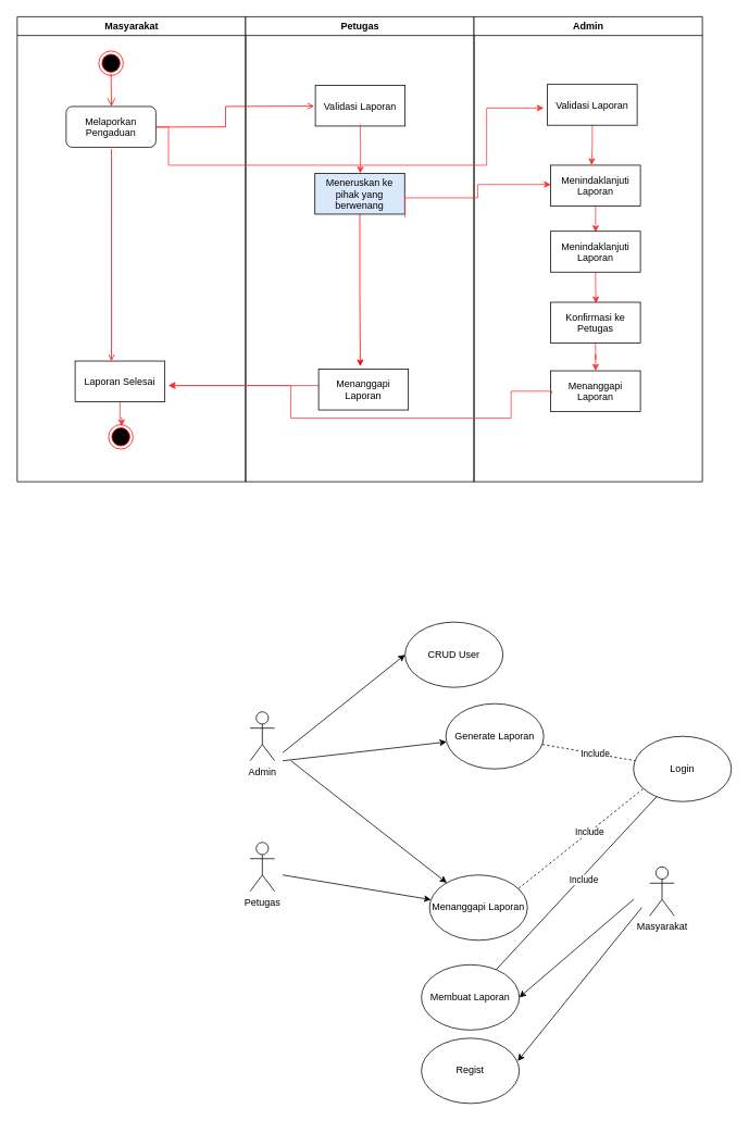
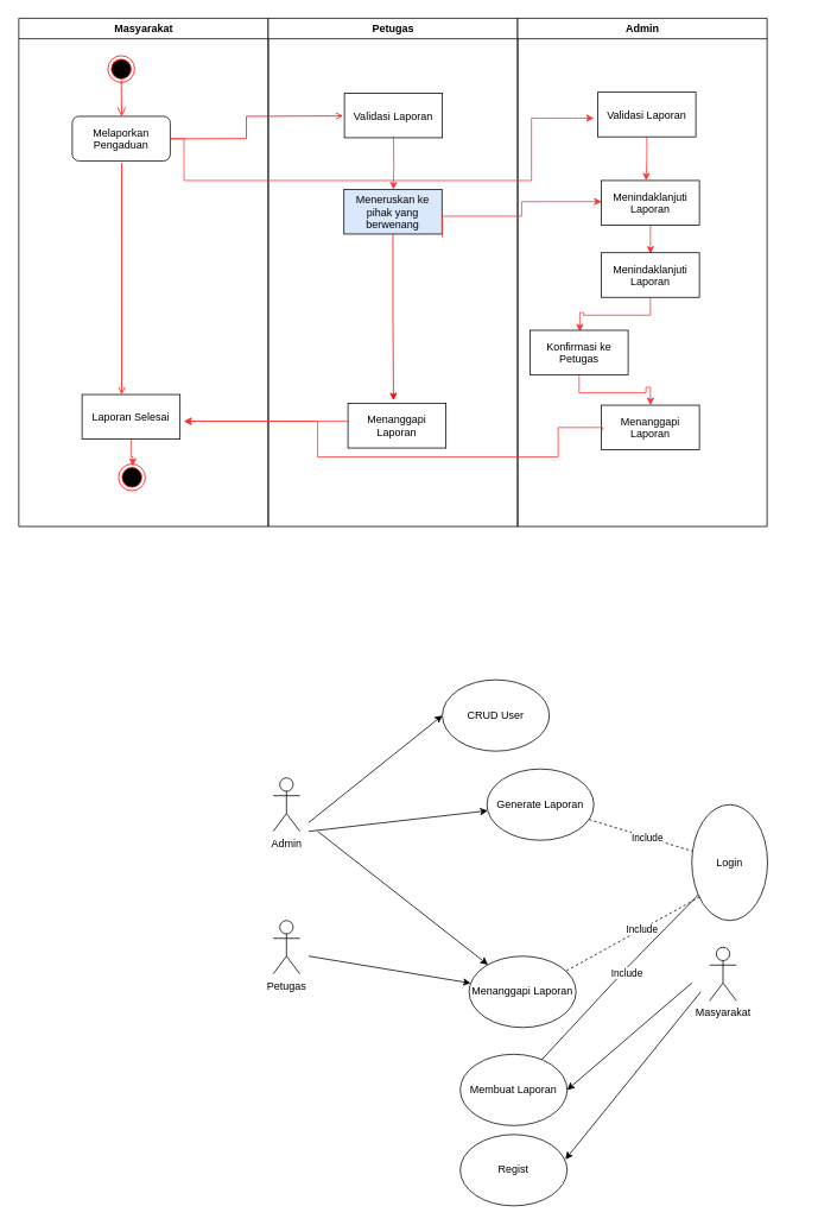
  <mxCell id="0" />
  <mxCell id="1" parent="0" />
  <mxCell id="2" value="Masyarakat" style="swimlane;whiteSpace=wrap" parent="1" vertex="1"><mxGeometry x="20.5" y="20" width="280" height="570" as="geometry" /></mxCell>
  <mxCell id="3" value="" style="edgeStyle=elbowEdgeStyle;elbow=horizontal;verticalAlign=bottom;endArrow=open;endSize=8;strokeColor=#FF0000;endFill=1;rounded=0" parent="2" target="4" edge="1"><mxGeometry x="100" y="40" as="geometry"><mxPoint x="115" y="110" as="targetPoint" /><mxPoint x="115" y="70" as="sourcePoint" /></mxGeometry></mxCell>
  <mxCell id="4" value="Melaporkan&#10;Pengaduan" style="rounded=1;" parent="2" vertex="1"><mxGeometry x="60" y="110" width="110" height="50" as="geometry" /></mxCell>
  <mxCell id="5" value="" style="endArrow=open;strokeColor=#FF0000;endFill=1;rounded=0;entryX=0.405;entryY=0;entryDx=0;entryDy=0;entryPerimeter=0;" parent="2" target="8" edge="1"><mxGeometry relative="1" as="geometry"><mxPoint x="115.5" y="162" as="sourcePoint" /><mxPoint x="115.5" y="232" as="targetPoint" /></mxGeometry></mxCell>
  <mxCell id="6" value="" style="ellipse;shape=endState;fillColor=#000000;strokeColor=#ff0000" parent="2" vertex="1"><mxGeometry x="100" y="42" width="30" height="30" as="geometry" /></mxCell>
  <mxCell id="7" style="edgeStyle=orthogonalEdgeStyle;rounded=0;orthogonalLoop=1;jettySize=auto;html=1;entryX=0.533;entryY=0.067;entryDx=0;entryDy=0;entryPerimeter=0;strokeColor=#FF3333;" edge="1" parent="2" source="8" target="9"><mxGeometry relative="1" as="geometry" /></mxCell>
  <mxCell id="8" value="Laporan Selesai" style="" vertex="1" parent="2"><mxGeometry x="71" y="422" width="110" height="50" as="geometry" /></mxCell>
  <mxCell id="9" value="" style="ellipse;shape=endState;fillColor=#000000;strokeColor=#ff0000" vertex="1" parent="2"><mxGeometry x="112" y="500" width="30" height="30" as="geometry" /></mxCell>
  <mxCell id="10" value="Petugas" style="swimlane;whiteSpace=wrap" parent="1" vertex="1"><mxGeometry x="300.5" y="20" width="280" height="570" as="geometry" /></mxCell>
  <mxCell id="11" style="edgeStyle=orthogonalEdgeStyle;rounded=0;orthogonalLoop=1;jettySize=auto;html=1;strokeColor=#FF0000;entryX=0.465;entryY=-0.069;entryDx=0;entryDy=0;entryPerimeter=0;" edge="1" parent="10" source="12" target="14"><mxGeometry relative="1" as="geometry"><mxPoint x="140" y="422" as="targetPoint" /></mxGeometry></mxCell>
  <mxCell id="12" value="Meneruskan ke&#10;pihak yang&#10;berwenang" style="fillColor=#dae8fc;" parent="10" vertex="1"><mxGeometry x="85" y="192" width="110" height="50" as="geometry" /></mxCell>
  <mxCell id="13" style="edgeStyle=orthogonalEdgeStyle;rounded=0;orthogonalLoop=1;jettySize=auto;html=1;strokeColor=#FF3333;" edge="1" parent="10"><mxGeometry relative="1" as="geometry"><mxPoint x="-94.5" y="452" as="targetPoint" /><mxPoint x="144.5" y="452" as="sourcePoint" /><Array as="points"><mxPoint x="-2" y="452" /></Array></mxGeometry></mxCell>
  <mxCell id="14" value="Menanggapi&#10;Laporan" style="" vertex="1" parent="10"><mxGeometry x="89.5" y="432" width="110" height="50" as="geometry" /></mxCell>
  <mxCell id="15" value="Admin" style="swimlane;whiteSpace=wrap;startSize=23;" parent="1" vertex="1"><mxGeometry x="580.5" y="20" width="280" height="570" as="geometry" /></mxCell>
  <mxCell id="16" style="edgeStyle=orthogonalEdgeStyle;rounded=0;orthogonalLoop=1;jettySize=auto;html=1;entryX=0.456;entryY=-0.001;entryDx=0;entryDy=0;entryPerimeter=0;strokeColor=#FF3333;" edge="1" parent="15" source="17" target="20"><mxGeometry relative="1" as="geometry" /></mxCell>
  <mxCell id="17" value="Validasi Laporan" style="" parent="15" vertex="1"><mxGeometry x="90" y="83" width="110" height="50" as="geometry" /></mxCell>
  <mxCell id="18" value="Validasi Laporan" style="" parent="15" vertex="1"><mxGeometry x="-194.5" y="84" width="110" height="50" as="geometry" /></mxCell>
  <mxCell id="19" style="edgeStyle=orthogonalEdgeStyle;rounded=0;orthogonalLoop=1;jettySize=auto;html=1;entryX=0.501;entryY=0.023;entryDx=0;entryDy=0;entryPerimeter=0;strokeColor=#FF3333;" edge="1" parent="15" source="20" target="22"><mxGeometry relative="1" as="geometry" /></mxCell>
  <mxCell id="20" value="Menindaklanjuti&#10;Laporan" style="" vertex="1" parent="15"><mxGeometry x="94" y="182" width="110" height="50" as="geometry" /></mxCell>
  <mxCell id="21" style="edgeStyle=orthogonalEdgeStyle;rounded=0;orthogonalLoop=1;jettySize=auto;html=1;entryX=0.506;entryY=0.029;entryDx=0;entryDy=0;entryPerimeter=0;strokeColor=#FF3333;" edge="1" parent="15" source="22" target="24"><mxGeometry relative="1" as="geometry" /></mxCell>
  <mxCell id="22" value="Menindaklanjuti&#10;Laporan" style="" vertex="1" parent="15"><mxGeometry x="94" y="263" width="110" height="50" as="geometry" /></mxCell>
  <mxCell id="23" style="edgeStyle=orthogonalEdgeStyle;rounded=0;orthogonalLoop=1;jettySize=auto;html=1;entryX=0.5;entryY=0;entryDx=0;entryDy=0;entryPerimeter=0;strokeColor=#FF3333;" edge="1" parent="15" source="24" target="25"><mxGeometry relative="1" as="geometry" /></mxCell>
- <mxCell id="24" value="Konfirmasi ke&#10;Petugas" style="" vertex="1" parent="15"><mxGeometry x="94" y="350" width="110" height="50" as="geometry" /></mxCell>
+ <mxCell id="24" value="Konfirmasi ke&#10;Petugas" style="" vertex="1" parent="15"><mxGeometry x="14" y="350" width="110" height="50" as="geometry" /></mxCell>
  <mxCell id="25" value="Menanggapi&#10;Laporan" style="" vertex="1" parent="15"><mxGeometry x="94" y="434" width="110" height="50" as="geometry" /></mxCell>
  <mxCell id="26" value="" style="endArrow=open;strokeColor=#FF0000;endFill=1;rounded=0;exitX=0.993;exitY=0.506;exitDx=0;exitDy=0;exitPerimeter=0;entryX=-0.014;entryY=0.511;entryDx=0;entryDy=0;entryPerimeter=0;" edge="1" parent="1" source="4" target="18"><mxGeometry relative="1" as="geometry"><mxPoint x="190.39" y="153.25" as="sourcePoint" /><mxPoint x="375.5" y="156" as="targetPoint" /><Array as="points"><mxPoint x="276" y="155" /><mxPoint x="276" y="130" /></Array></mxGeometry></mxCell>
  <mxCell id="27" value="" style="endArrow=classic;html=1;rounded=0;fillColor=#f9f7ed;strokeColor=#FF3333;exitX=1.001;exitY=0.505;exitDx=0;exitDy=0;exitPerimeter=0;" edge="1" parent="1" source="4"><mxGeometry width="50" height="50" relative="1" as="geometry"><mxPoint x="196" y="162" as="sourcePoint" /><mxPoint x="666" y="132" as="targetPoint" /><Array as="points"><mxPoint x="206" y="155" /><mxPoint x="206" y="202" /><mxPoint x="596" y="202" /><mxPoint x="596" y="132" /></Array></mxGeometry></mxCell>
  <mxCell id="28" style="edgeStyle=orthogonalEdgeStyle;rounded=0;orthogonalLoop=1;jettySize=auto;html=1;entryX=0.002;entryY=0.473;entryDx=0;entryDy=0;entryPerimeter=0;strokeColor=#FF3333;" edge="1" parent="1" target="20"><mxGeometry relative="1" as="geometry"><mxPoint x="496" y="266" as="sourcePoint" /><Array as="points"><mxPoint x="496" y="242" /><mxPoint x="585" y="242" /><mxPoint x="585" y="226" /></Array></mxGeometry></mxCell>
  <mxCell id="29" style="edgeStyle=orthogonalEdgeStyle;rounded=0;orthogonalLoop=1;jettySize=auto;html=1;entryX=0.505;entryY=0;entryDx=0;entryDy=0;entryPerimeter=0;strokeColor=#FF3333;" edge="1" parent="1" target="12"><mxGeometry relative="1" as="geometry"><mxPoint x="441" y="152" as="sourcePoint" /></mxGeometry></mxCell>
  <mxCell id="30" style="edgeStyle=orthogonalEdgeStyle;rounded=0;orthogonalLoop=1;jettySize=auto;html=1;exitX=0.014;exitY=0.56;exitDx=0;exitDy=0;exitPerimeter=0;strokeColor=#FF3333;" edge="1" parent="1" source="25"><mxGeometry relative="1" as="geometry"><mxPoint x="206" y="472" as="targetPoint" /><Array as="points"><mxPoint x="676" y="479" /><mxPoint x="626" y="479" /><mxPoint x="626" y="512" /><mxPoint x="356" y="512" /><mxPoint x="356" y="472" /></Array></mxGeometry></mxCell>
  <mxCell id="31" value="Admin" style="shape=umlActor;verticalLabelPosition=bottom;verticalAlign=top;html=1;outlineConnect=0;" vertex="1" parent="1"><mxGeometry x="306" y="872" width="30" height="60" as="geometry" /></mxCell>
  <mxCell id="32" value="Petugas" style="shape=umlActor;verticalLabelPosition=bottom;verticalAlign=top;html=1;outlineConnect=0;" vertex="1" parent="1"><mxGeometry x="306" y="1032" width="30" height="60" as="geometry" /></mxCell>
  <mxCell id="33" value="Masyarakat" style="shape=umlActor;verticalLabelPosition=bottom;verticalAlign=top;html=1;outlineConnect=0;" vertex="1" parent="1"><mxGeometry x="796" y="1062" width="30" height="60" as="geometry" /></mxCell>
  <mxCell id="34" value="Membuat Laporan" style="ellipse;whiteSpace=wrap;html=1;" vertex="1" parent="1"><mxGeometry x="516" y="1182" width="120" height="80" as="geometry" /></mxCell>
  <mxCell id="35" value="Generate Laporan" style="ellipse;whiteSpace=wrap;html=1;" vertex="1" parent="1"><mxGeometry x="546" y="862" width="120" height="80" as="geometry" /></mxCell>
  <mxCell id="36" value="CRUD User" style="ellipse;whiteSpace=wrap;html=1;" vertex="1" parent="1"><mxGeometry x="496" y="762" width="120" height="80" as="geometry" /></mxCell>
- <mxCell id="37" value="Login" style="ellipse;whiteSpace=wrap;html=1;" vertex="1" parent="1"><mxGeometry x="776" y="902" width="120" height="80" as="geometry" /></mxCell>
+ <mxCell id="37" value="Login" style="ellipse;whiteSpace=wrap;html=1;" vertex="1" parent="1"><mxGeometry x="776" y="902" width="85" height="130" as="geometry" /></mxCell>
  <mxCell id="38" value="Regist" style="ellipse;whiteSpace=wrap;html=1;" vertex="1" parent="1"><mxGeometry x="516" y="1272" width="120" height="80" as="geometry" /></mxCell>
  <mxCell id="39" value="" style="endArrow=classic;html=1;rounded=0;entryX=0;entryY=0.5;entryDx=0;entryDy=0;" edge="1" parent="1" target="36"><mxGeometry width="50" height="50" relative="1" as="geometry"><mxPoint x="346" y="922" as="sourcePoint" /><mxPoint x="396" y="872" as="targetPoint" /></mxGeometry></mxCell>
  <mxCell id="40" value="" style="endArrow=classic;html=1;rounded=0;" edge="1" parent="1" target="46"><mxGeometry width="50" height="50" relative="1" as="geometry"><mxPoint x="346" y="1072" as="sourcePoint" /><mxPoint x="396" y="1022" as="targetPoint" /></mxGeometry></mxCell>
  <mxCell id="41" value="" style="endArrow=classic;html=1;rounded=0;" edge="1" parent="1" target="35"><mxGeometry width="50" height="50" relative="1" as="geometry"><mxPoint x="346" y="932" as="sourcePoint" /><mxPoint x="396" y="882" as="targetPoint" /></mxGeometry></mxCell>
  <mxCell id="42" value="" style="endArrow=classic;html=1;rounded=0;entryX=1;entryY=0.5;entryDx=0;entryDy=0;" edge="1" parent="1" target="34"><mxGeometry width="50" height="50" relative="1" as="geometry"><mxPoint x="776" y="1102" as="sourcePoint" /><mxPoint x="646" y="1182" as="targetPoint" /></mxGeometry></mxCell>
  <mxCell id="43" value="" style="endArrow=classic;html=1;rounded=0;entryX=0.984;entryY=0.349;entryDx=0;entryDy=0;entryPerimeter=0;" edge="1" parent="1" target="38"><mxGeometry width="50" height="50" relative="1" as="geometry"><mxPoint x="786" y="1112" as="sourcePoint" /><mxPoint x="656" y="1192" as="targetPoint" /></mxGeometry></mxCell>
  <mxCell id="44" value="" style="endArrow=none;dashed=0;html=1;rounded=0;strokeColor=#000000;" edge="1" parent="1" source="34" target="37"><mxGeometry width="50" height="50" relative="1" as="geometry"><mxPoint x="786" y="1092" as="sourcePoint" /><mxPoint x="586" y="1022" as="targetPoint" /><Array as="points"><mxPoint x="706" y="1082" /></Array></mxGeometry></mxCell>
  <mxCell id="45" value="Include" style="edgeLabel;html=1;align=center;verticalAlign=middle;resizable=0;points=[];" vertex="1" connectable="0" parent="44"><mxGeometry x="0.065" y="-3" relative="1" as="geometry"><mxPoint as="offset" /></mxGeometry></mxCell>
  <mxCell id="46" value="Menanggapi Laporan" style="ellipse;whiteSpace=wrap;html=1;" vertex="1" parent="1"><mxGeometry x="526" y="1072" width="120" height="80" as="geometry" /></mxCell>
  <mxCell id="47" value="" style="endArrow=none;dashed=1;html=1;rounded=0;" edge="1" parent="1" source="35" target="37"><mxGeometry width="50" height="50" relative="1" as="geometry"><mxPoint x="346" y="932" as="sourcePoint" /><mxPoint x="586" y="1022" as="targetPoint" /></mxGeometry></mxCell>
  <mxCell id="48" value="Include" style="edgeLabel;html=1;align=center;verticalAlign=middle;resizable=0;points=[];" vertex="1" connectable="0" parent="47"><mxGeometry x="0.119" relative="1" as="geometry"><mxPoint as="offset" /></mxGeometry></mxCell>
  <mxCell id="49" value="" style="endArrow=classic;html=1;rounded=0;" edge="1" parent="1" target="46"><mxGeometry width="50" height="50" relative="1" as="geometry"><mxPoint x="356" y="932" as="sourcePoint" /><mxPoint x="526" y="950" as="targetPoint" /></mxGeometry></mxCell>
  <mxCell id="50" value="" style="endArrow=none;dashed=1;html=1;rounded=0;exitX=0.911;exitY=0.204;exitDx=0;exitDy=0;exitPerimeter=0;entryX=0.106;entryY=0.796;entryDx=0;entryDy=0;entryPerimeter=0;" edge="1" parent="1" source="46" target="37"><mxGeometry width="50" height="50" relative="1" as="geometry"><mxPoint x="665" y="935" as="sourcePoint" /><mxPoint x="777" y="989" as="targetPoint" /></mxGeometry></mxCell>
  <mxCell id="51" value="Include" style="edgeLabel;html=1;align=center;verticalAlign=middle;resizable=0;points=[];" vertex="1" connectable="0" parent="50"><mxGeometry x="0.119" relative="1" as="geometry"><mxPoint as="offset" /></mxGeometry></mxCell>
